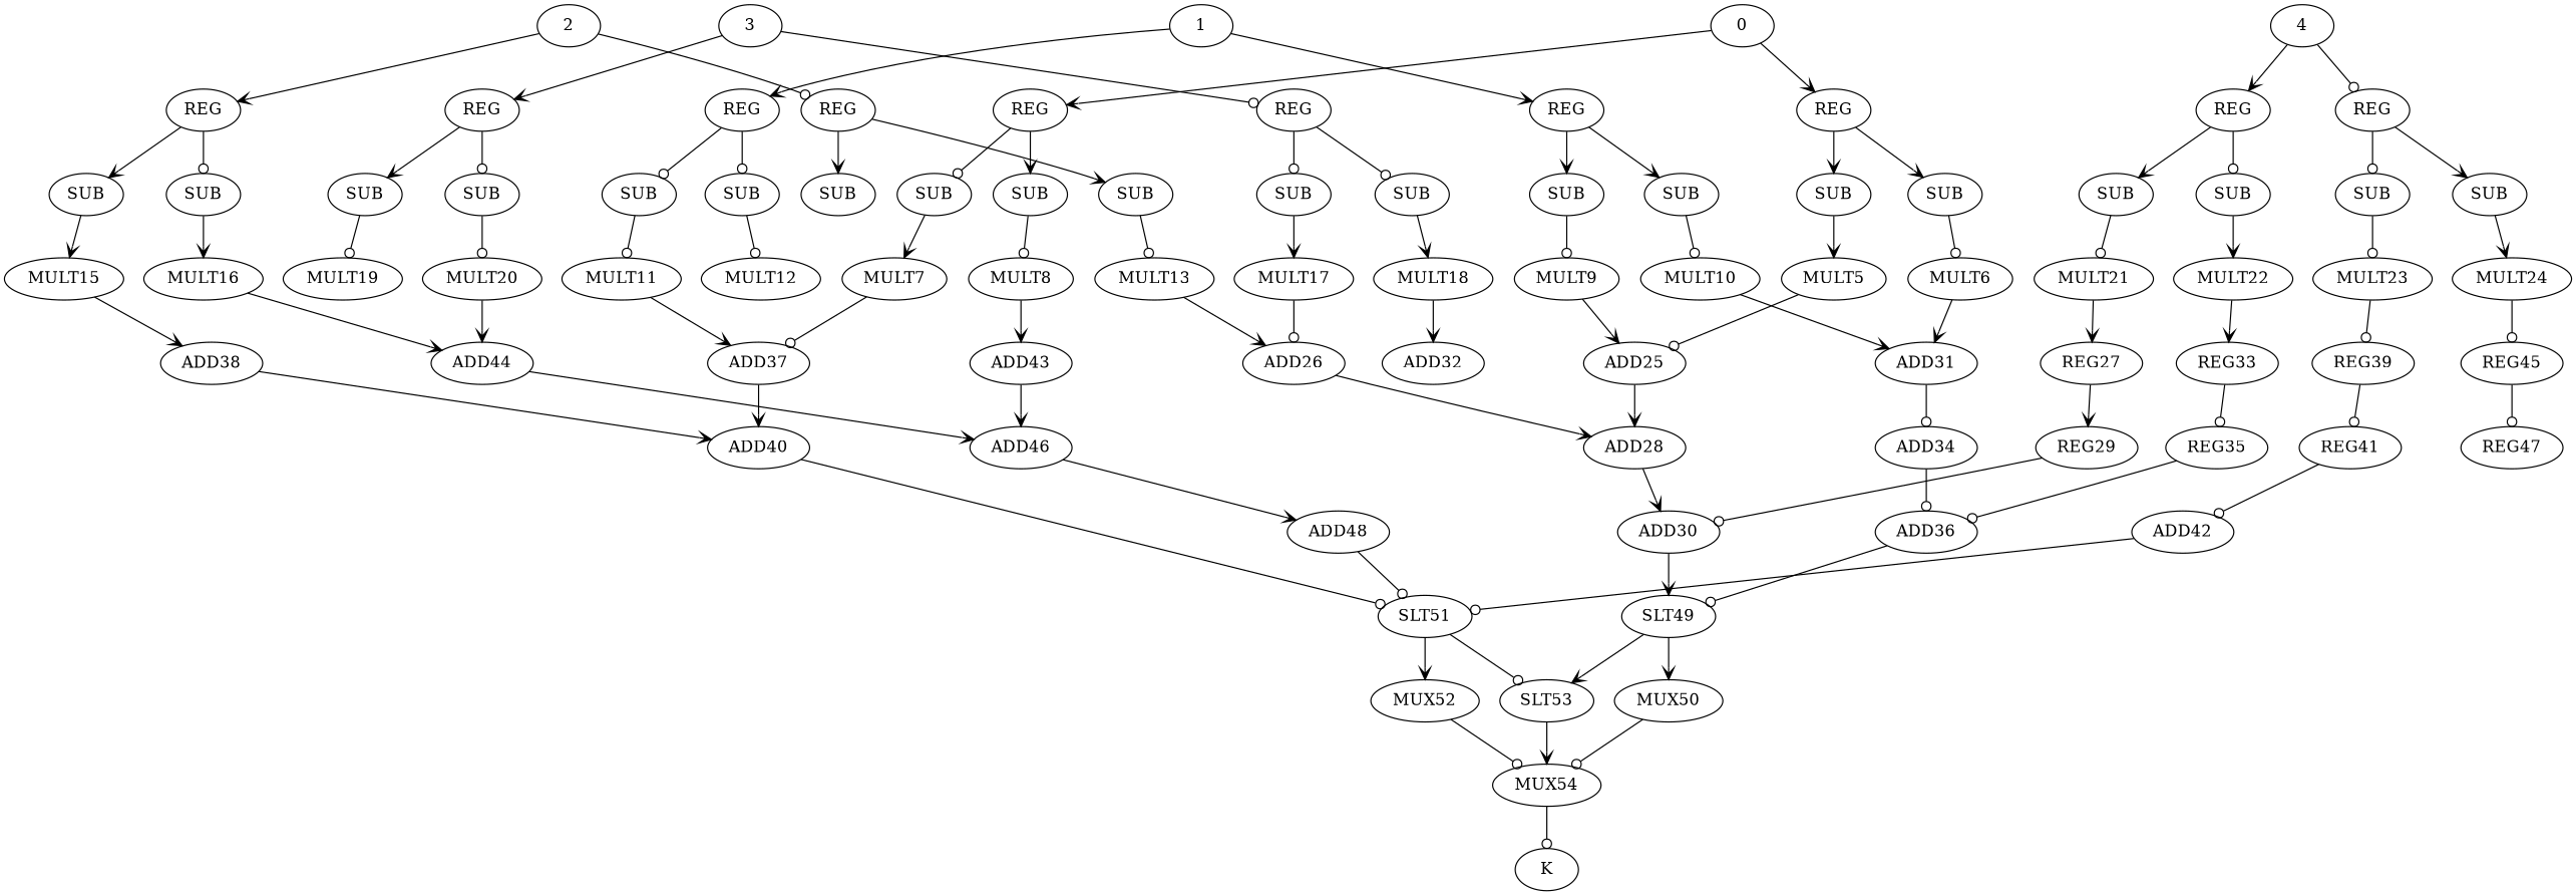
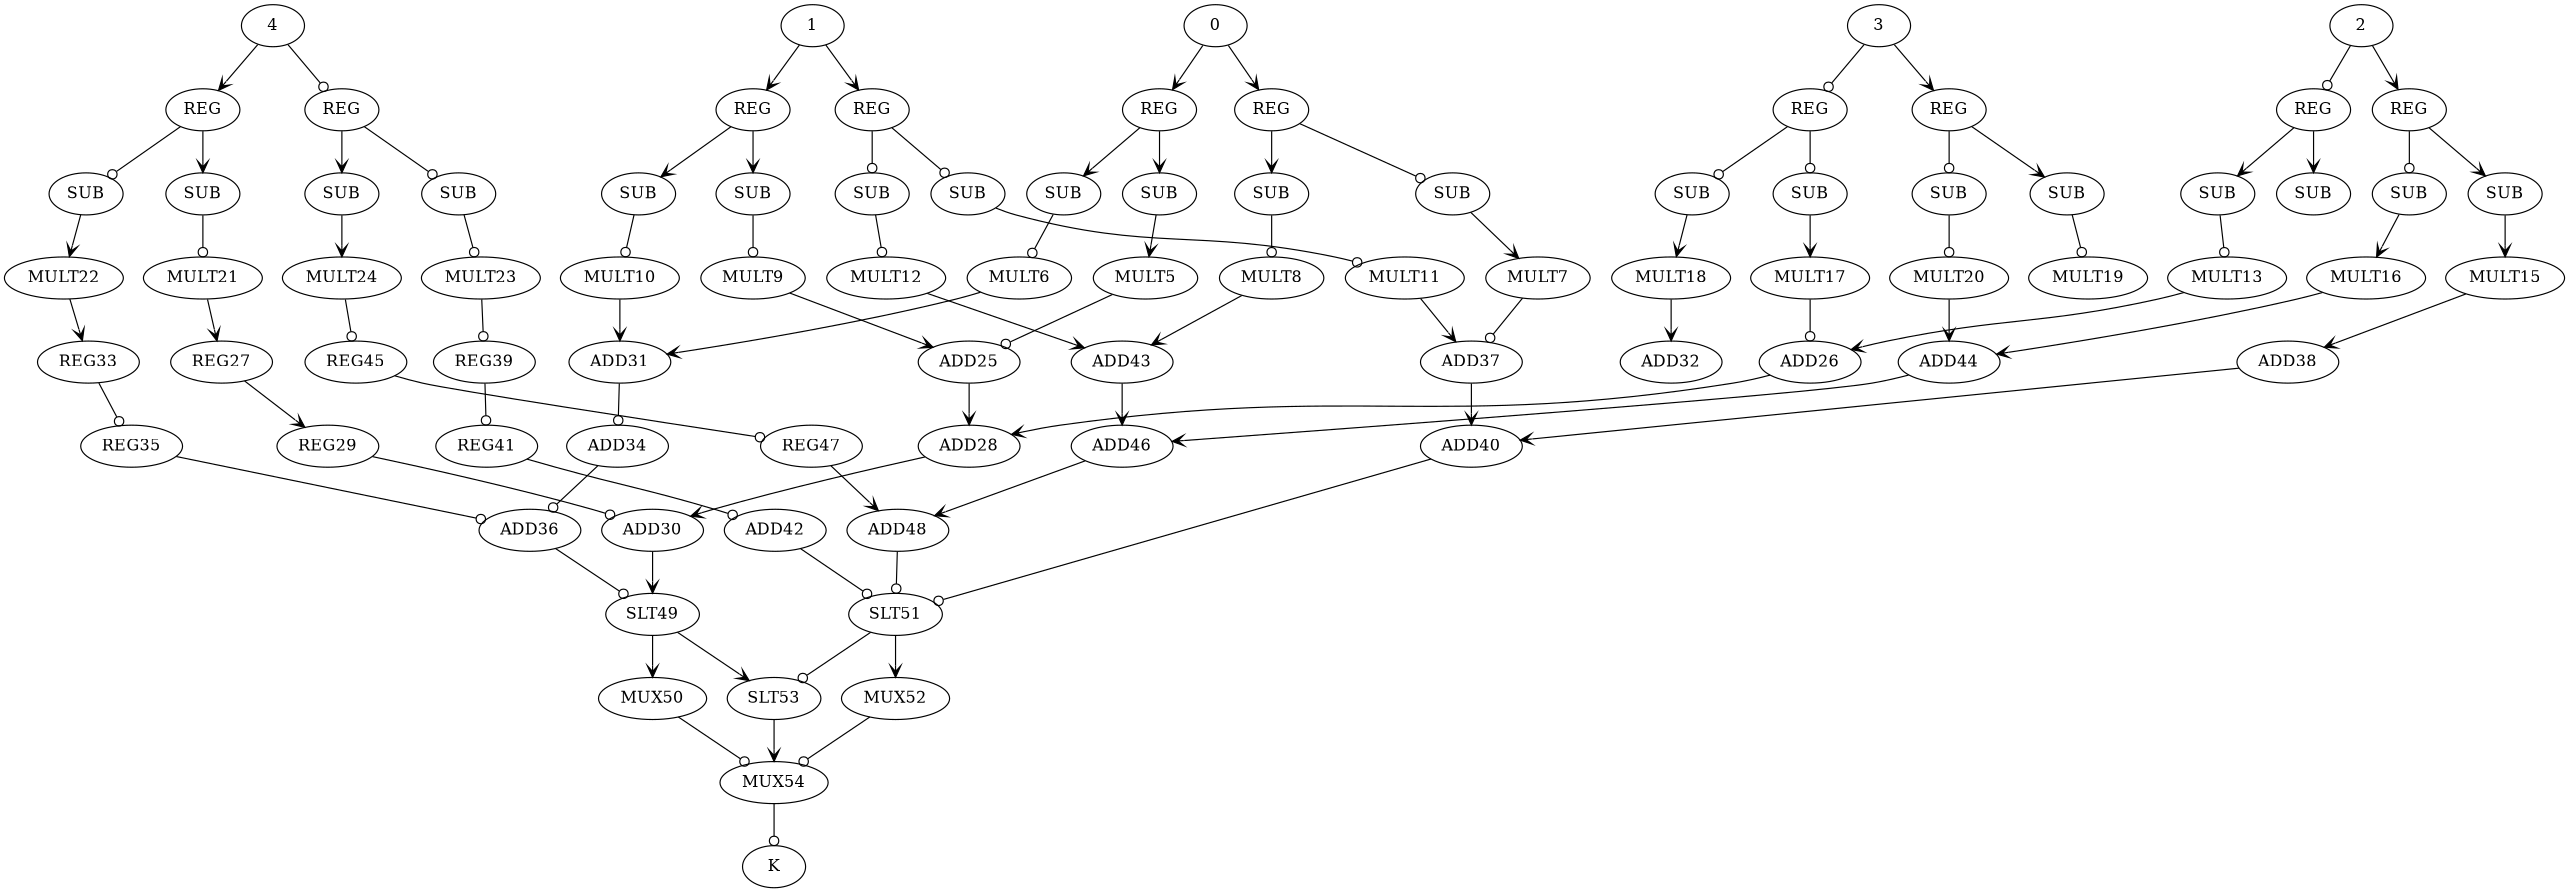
  strict digraph {
    edge [arrowhead=vee]
    n1 [label=REG]
    n2 [label=SUB]
    n3 [label=SUB]
    0
    n5 [label=REG]
    n6 [label=SUB]
    n7 [label=SUB]
    n8 [label=MULT5]
    n9 [label=ADD25]
    n10 [label=ADD28]
    n11 [label=MULT6]
    n12 [label=ADD31]
    n13 [label=ADD34]
    n14 [label=MULT7]
    n15 [label=ADD37]
    n16 [label=ADD40]
    n17 [label=MULT8]
    n18 [label=ADD43]
    n19 [label=ADD46]
    n20 [label=REG]
    n21 [label=SUB]
    n22 [label=SUB]
    1
    n24 [label=REG]
    n25 [label=SUB]
    n26 [label=SUB]
    n27 [label=MULT9]
    n28 [label=MULT10]
    n29 [label=MULT11]
    n30 [label=MULT12]
    n31 [label=REG]
    n32 [label=SUB]
    n33 [label=SUB]
    2
    n35 [label=REG]
    n36 [label=SUB]
    n37 [label=SUB]
    n38 [label=MULT13]
    n39 [label=ADD26]
    n40 [label=ADD32]
    n41 [label=MULT15]
    n42 [label=ADD38]
    n43 [label=MULT16]
    n44 [label=ADD44]
    n45 [label=REG]
    n46 [label=SUB]
    n47 [label=SUB]
    3
    n49 [label=REG]
    n50 [label=SUB]
    n51 [label=SUB]
    n52 [label=MULT17]
    n53 [label=MULT18]
    n54 [label=MULT19]
    n55 [label=MULT20]
    n56 [label=REG]
    n57 [label=SUB]
    n58 [label=SUB]
    4
    n60 [label=REG]
    n61 [label=SUB]
    n62 [label=SUB]
    n63 [label=MULT21]
    n64 [label=REG27]
    n65 [label=REG29]
    n66 [label=MULT22]
    n67 [label=REG33]
    n68 [label=REG35]
    n69 [label=MULT23]
    n70 [label=REG39]
    n71 [label=REG41]
    n72 [label=MULT24]
    n73 [label=REG45]
    n74 [label=REG47]
    n75 [label=ADD30]
    n76 [label=SLT49]
    n77 [label=MUX50]
    n78 [label=SLT53]
    n79 [label=ADD36]
    n80 [label=SLT51]
    n81 [label=ADD42]
    n82 [label=MUX52]
    n83 [label=ADD48]
    n84 [label=MUX54]
    n85 [label=K]
    n1 -> n2
    n1 -> n3
    n2 -> n8
    n3 -> n11 [arrowhead=odot]
    0 -> n1
    0 -> n5
    n5 -> n6 [arrowhead=odot]
    n5 -> n7
    n6 -> n14
    n7 -> n17 [arrowhead=odot]
    n8 -> n9 [arrowhead=odot]
    n9 -> n10
    n10 -> n75
    n11 -> n12
    n12 -> n13 [arrowhead=odot]
    n13 -> n79 [arrowhead=odot]
    n14 -> n15 [arrowhead=odot]
    n15 -> n16
    n16 -> n80 [arrowhead=odot]
    n17 -> n18
    n18 -> n19
    n19 -> n83
    n20 -> n21
    n20 -> n22
    n21 -> n27 [arrowhead=odot]
    n22 -> n28 [arrowhead=odot]
    1 -> n20
    1 -> n24
    n24 -> n25 [arrowhead=odot]
    n24 -> n26 [arrowhead=odot]
    n25 -> n29 [arrowhead=odot]
    n26 -> n30 [arrowhead=odot]
    n27 -> n9
    n28 -> n12
    n29 -> n15
+   n30 -> n18
    n31 -> n32
    n31 -> n33
    n32 -> n38 [arrowhead=odot]
    2 -> n31 [arrowhead=odot]
    2 -> n35
    n35 -> n36
    n35 -> n37 [arrowhead=odot]
    n36 -> n41
    n37 -> n43
    n38 -> n39
    n39 -> n10
    n41 -> n42
    n42 -> n16
    n43 -> n44
    n44 -> n19
    n45 -> n46 [arrowhead=odot]
    n45 -> n47 [arrowhead=odot]
    n46 -> n52
    n47 -> n53
    3 -> n45 [arrowhead=odot]
    3 -> n49
    n49 -> n50
    n49 -> n51 [arrowhead=odot]
    n50 -> n54 [arrowhead=odot]
    n51 -> n55 [arrowhead=odot]
    n52 -> n39 [arrowhead=odot]
    n53 -> n40
    n55 -> n44
    n56 -> n57
    n56 -> n58 [arrowhead=odot]
    n57 -> n63 [arrowhead=odot]
    n58 -> n66
    4 -> n56
    4 -> n60 [arrowhead=odot]
    n60 -> n61 [arrowhead=odot]
    n60 -> n62
    n61 -> n69 [arrowhead=odot]
    n62 -> n72
    n63 -> n64
    n64 -> n65
    n65 -> n75 [arrowhead=odot]
    n66 -> n67
    n67 -> n68 [arrowhead=odot]
    n68 -> n79 [arrowhead=odot]
    n69 -> n70 [arrowhead=odot]
    n70 -> n71 [arrowhead=odot]
    n71 -> n81 [arrowhead=odot]
    n72 -> n73 [arrowhead=odot]
    n73 -> n74 [arrowhead=odot]
+   n74 -> n83
    n75 -> n76
    n76 -> n77
    n76 -> n78
    n77 -> n84 [arrowhead=odot]
    n78 -> n84
    n79 -> n76 [arrowhead=odot]
    n80 -> n78 [arrowhead=odot]
    n80 -> n82
    n81 -> n80 [arrowhead=odot]
    n82 -> n84 [arrowhead=odot]
    n83 -> n80 [arrowhead=odot]
    n84 -> n85 [arrowhead=odot]
  }
